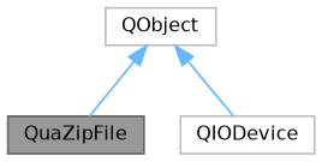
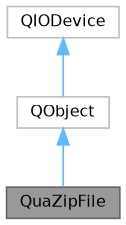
  digraph {
    node [color=grey75 fillcolor=white fontname=Helvetica fontsize=10 shape=box style=filled]
    edge [color=steelblue1 dir=back fontname=Helvetica fontsize=10 labelfontname=Helvetica labelfontsize=10 style=solid]
    n1 [color=gray40 fillcolor=grey60 fontcolor=black height=0.2 label=QuaZipFile width=0.4]
    n2 [height=0.2 label=QIODevice width=0.4]
    n3 [height=0.2 label=QObject width=0.4]
    n3 -> n1
-   n3 -> n2
+   n2 -> n3
  }
